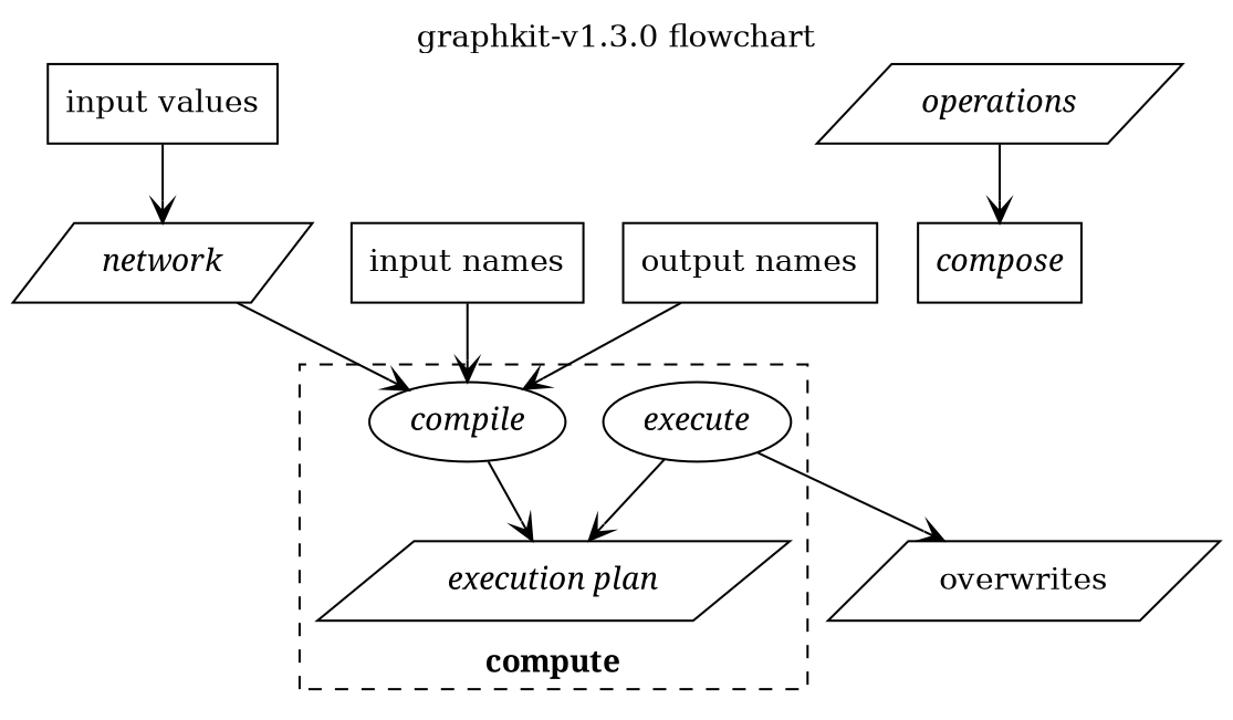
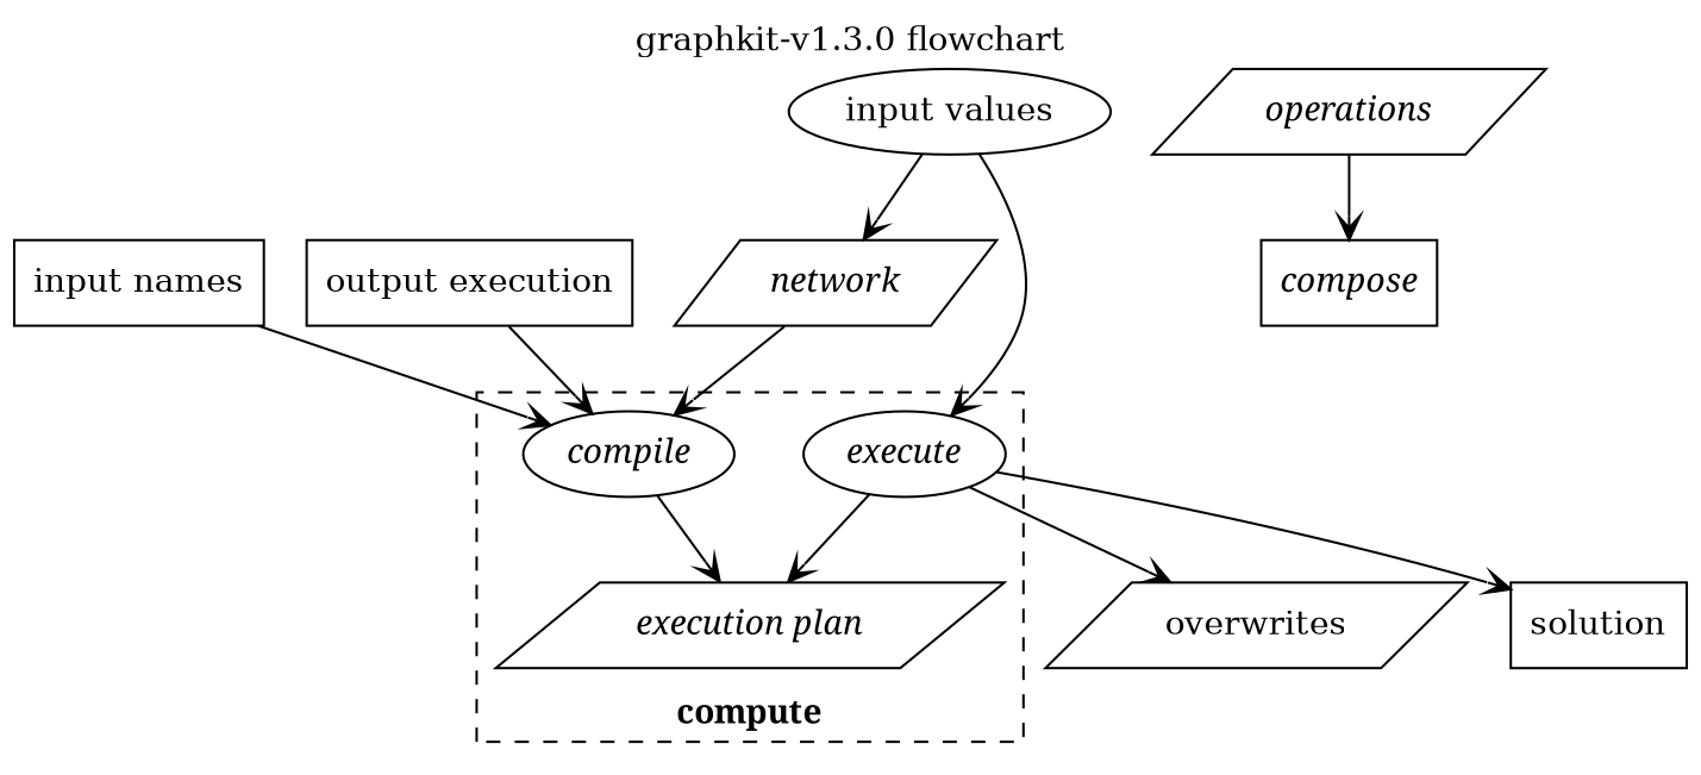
  digraph {
    label="graphkit-v1.3.0 flowchart"
    labelloc=t
    node [fontname=italic shape=parallelogram]
    edge [arrowhead=vee]
    compile [shape=""]
    n2 [label="execution plan"]
    execute [shape=""]
+   solution [shape=rect fontname=""]
    overwrites [fontname=""]
    operations
    compose [shape=box]
    network
    n9 [label="input names" shape=rect fontname=""]
-   n10 [label="output names" shape=rect fontname=""]
-   n11 [label="input values" shape=rect fontname=""]
+   n10 [label="output execution" shape=rect fontname=""]
+   n11 [label="input values" shape=ellipse fontname=""]
    subgraph cluster_1 {
      fontname=bold
      label=compute
      labelloc=b
      style=dashed
      compile
      n2
      execute
    }
    compile -> n2
    execute -> n2
+   execute -> solution
    execute -> overwrites
    operations -> compose
    network -> compile
    n9 -> compile
    n10 -> compile
+   n11 -> execute
    n11 -> network
  }
